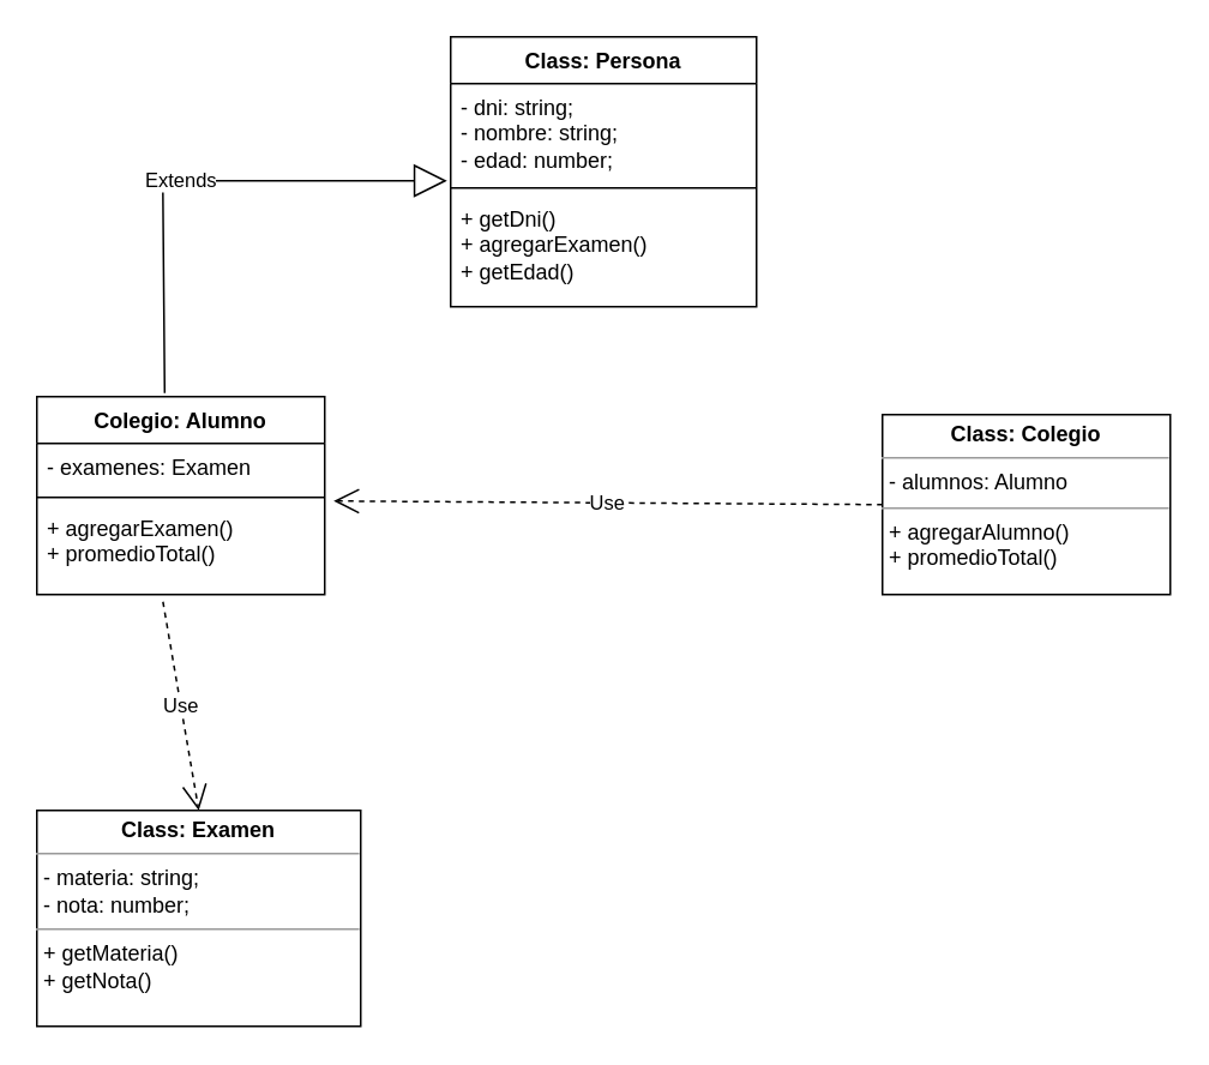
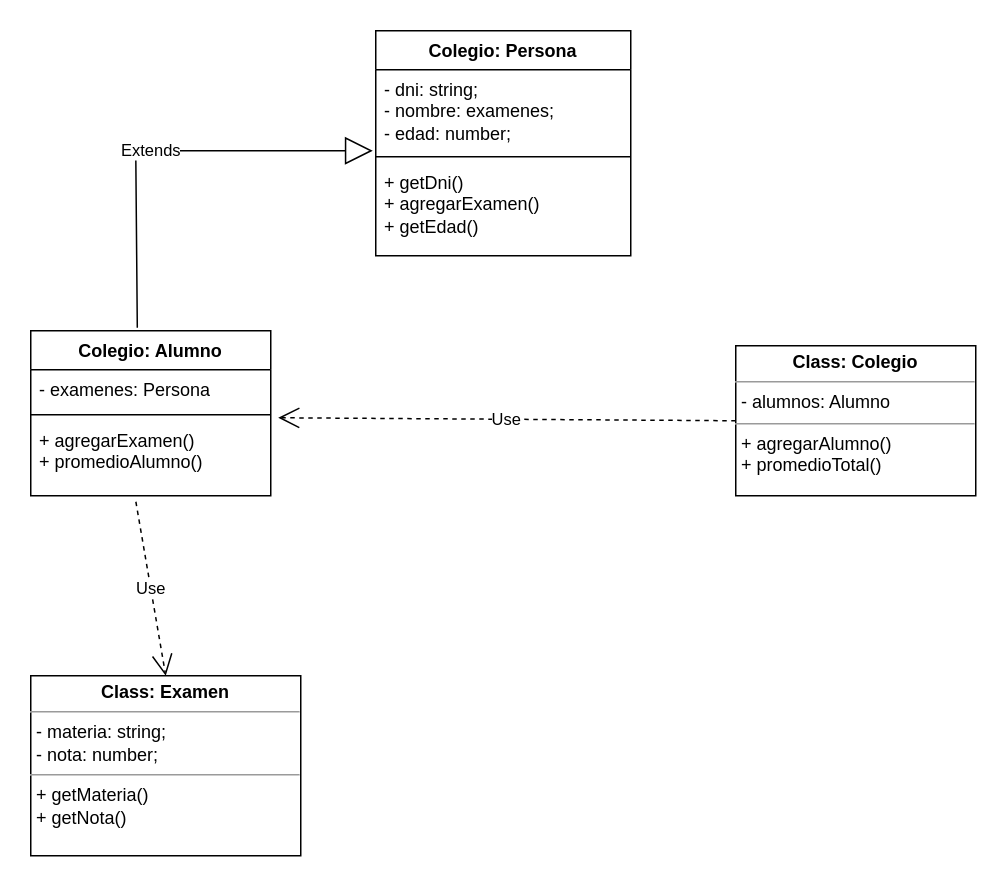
  <mxCell id="0" />
  <mxCell id="1" parent="0" />
  <mxCell id="2" value="Colegio: Alumno" style="swimlane;fontStyle=1;align=center;verticalAlign=top;childLayout=stackLayout;horizontal=1;startSize=26;horizontalStack=0;resizeParent=1;resizeParentMax=0;resizeLast=0;collapsible=1;marginBottom=0;whiteSpace=wrap;html=1;" vertex="1" parent="1"><mxGeometry x="20" y="220" width="160" height="110" as="geometry" /></mxCell>
- <mxCell id="3" value="- examenes: Examen" style="text;strokeColor=none;fillColor=none;align=left;verticalAlign=top;spacingLeft=4;spacingRight=4;overflow=hidden;rotatable=0;points=[[0,0.5],[1,0.5]];portConstraint=eastwest;whiteSpace=wrap;html=1;" vertex="1" parent="2"><mxGeometry y="26" width="160" height="26" as="geometry" /></mxCell>
+ <mxCell id="3" value="- examenes: Persona" style="text;strokeColor=none;fillColor=none;align=left;verticalAlign=top;spacingLeft=4;spacingRight=4;overflow=hidden;rotatable=0;points=[[0,0.5],[1,0.5]];portConstraint=eastwest;whiteSpace=wrap;html=1;" vertex="1" parent="2"><mxGeometry y="26" width="160" height="26" as="geometry" /></mxCell>
  <mxCell id="4" value="" style="line;strokeWidth=1;fillColor=none;align=left;verticalAlign=middle;spacingTop=-1;spacingLeft=3;spacingRight=3;rotatable=0;labelPosition=right;points=[];portConstraint=eastwest;strokeColor=inherit;" vertex="1" parent="2"><mxGeometry y="52" width="160" height="8" as="geometry" /></mxCell>
- <mxCell id="5" value="+ agregarExamen()&lt;br&gt;+ promedioTotal()" style="text;strokeColor=none;fillColor=none;align=left;verticalAlign=top;spacingLeft=4;spacingRight=4;overflow=hidden;rotatable=0;points=[[0,0.5],[1,0.5]];portConstraint=eastwest;whiteSpace=wrap;html=1;" vertex="1" parent="2"><mxGeometry y="60" width="160" height="50" as="geometry" /></mxCell>
- <mxCell id="6" value="Class: Persona" style="swimlane;fontStyle=1;align=center;verticalAlign=top;childLayout=stackLayout;horizontal=1;startSize=26;horizontalStack=0;resizeParent=1;resizeParentMax=0;resizeLast=0;collapsible=1;marginBottom=0;whiteSpace=wrap;html=1;" vertex="1" parent="1"><mxGeometry x="250" y="20" width="170" height="150" as="geometry"><mxRectangle x="320" y="60" width="130" height="30" as="alternateBounds" /></mxGeometry></mxCell>
- <mxCell id="7" value="- dni: string;&lt;br&gt;- nombre: string;&lt;br&gt;- edad: number;" style="text;strokeColor=none;fillColor=none;align=left;verticalAlign=top;spacingLeft=4;spacingRight=4;overflow=hidden;rotatable=0;points=[[0,0.5],[1,0.5]];portConstraint=eastwest;whiteSpace=wrap;html=1;" vertex="1" parent="6"><mxGeometry y="26" width="170" height="54" as="geometry" /></mxCell>
+ <mxCell id="5" value="+ agregarExamen()&lt;br&gt;+ promedioAlumno()" style="text;strokeColor=none;fillColor=none;align=left;verticalAlign=top;spacingLeft=4;spacingRight=4;overflow=hidden;rotatable=0;points=[[0,0.5],[1,0.5]];portConstraint=eastwest;whiteSpace=wrap;html=1;" vertex="1" parent="2"><mxGeometry y="60" width="160" height="50" as="geometry" /></mxCell>
+ <mxCell id="6" value="Colegio: Persona" style="swimlane;fontStyle=1;align=center;verticalAlign=top;childLayout=stackLayout;horizontal=1;startSize=26;horizontalStack=0;resizeParent=1;resizeParentMax=0;resizeLast=0;collapsible=1;marginBottom=0;whiteSpace=wrap;html=1;" vertex="1" parent="1"><mxGeometry x="250" y="20" width="170" height="150" as="geometry"><mxRectangle x="320" y="60" width="130" height="30" as="alternateBounds" /></mxGeometry></mxCell>
+ <mxCell id="7" value="- dni: string;&lt;br&gt;- nombre: examenes;&lt;br&gt;- edad: number;" style="text;strokeColor=none;fillColor=none;align=left;verticalAlign=top;spacingLeft=4;spacingRight=4;overflow=hidden;rotatable=0;points=[[0,0.5],[1,0.5]];portConstraint=eastwest;whiteSpace=wrap;html=1;" vertex="1" parent="6"><mxGeometry y="26" width="170" height="54" as="geometry" /></mxCell>
  <mxCell id="8" value="" style="line;strokeWidth=1;fillColor=none;align=left;verticalAlign=middle;spacingTop=-1;spacingLeft=3;spacingRight=3;rotatable=0;labelPosition=right;points=[];portConstraint=eastwest;strokeColor=inherit;" vertex="1" parent="6"><mxGeometry y="80" width="170" height="8" as="geometry" /></mxCell>
  <mxCell id="9" value="+ getDni()&lt;br&gt;+ agregarExamen()&lt;br&gt;+ getEdad()" style="text;strokeColor=none;fillColor=none;align=left;verticalAlign=top;spacingLeft=4;spacingRight=4;overflow=hidden;rotatable=0;points=[[0,0.5],[1,0.5]];portConstraint=eastwest;whiteSpace=wrap;html=1;" vertex="1" parent="6"><mxGeometry y="88" width="170" height="62" as="geometry" /></mxCell>
  <mxCell id="10" value="Extends" style="endArrow=block;endSize=16;endFill=0;html=1;rounded=0;exitX=0.444;exitY=-0.018;exitDx=0;exitDy=0;exitPerimeter=0;" edge="1" parent="1" source="2"><mxGeometry x="-0.074" width="160" relative="1" as="geometry"><mxPoint x="300" y="310" as="sourcePoint" /><mxPoint x="248" y="100" as="targetPoint" /><Array as="points"><mxPoint x="90" y="100" /></Array><mxPoint as="offset" /></mxGeometry></mxCell>
  <mxCell id="11" value="&lt;p style=&quot;margin:0px;margin-top:4px;text-align:center;&quot;&gt;&lt;b&gt;Class: Colegio&lt;/b&gt;&lt;/p&gt;&lt;hr size=&quot;1&quot;&gt;&lt;p style=&quot;margin:0px;margin-left:4px;&quot;&gt;- alumnos: Alumno&lt;/p&gt;&lt;hr size=&quot;1&quot;&gt;&lt;p style=&quot;margin:0px;margin-left:4px;&quot;&gt;+ agregarAlumno()&lt;/p&gt;&lt;p style=&quot;margin:0px;margin-left:4px;&quot;&gt;+ promedioTotal()&lt;/p&gt;" style="verticalAlign=top;align=left;overflow=fill;fontSize=12;fontFamily=Helvetica;html=1;whiteSpace=wrap;" vertex="1" parent="1"><mxGeometry x="490" y="230" width="160" height="100" as="geometry" /></mxCell>
  <mxCell id="12" value="Use" style="endArrow=open;endSize=12;dashed=1;html=1;rounded=0;entryX=1.031;entryY=1.231;entryDx=0;entryDy=0;entryPerimeter=0;exitX=0;exitY=0.5;exitDx=0;exitDy=0;" edge="1" parent="1" source="11" target="3"><mxGeometry width="160" relative="1" as="geometry"><mxPoint x="300" y="310" as="sourcePoint" /><mxPoint x="460" y="310" as="targetPoint" /></mxGeometry></mxCell>
  <mxCell id="13" value="&lt;p style=&quot;margin:0px;margin-top:4px;text-align:center;&quot;&gt;&lt;b&gt;Class: Examen&lt;/b&gt;&lt;/p&gt;&lt;hr size=&quot;1&quot;&gt;&lt;p style=&quot;margin:0px;margin-left:4px;&quot;&gt;- materia: string;&lt;/p&gt;&lt;p style=&quot;margin:0px;margin-left:4px;&quot;&gt;- nota: number;&lt;/p&gt;&lt;hr size=&quot;1&quot;&gt;&lt;p style=&quot;margin:0px;margin-left:4px;&quot;&gt;+ getMateria()&lt;/p&gt;&lt;p style=&quot;margin:0px;margin-left:4px;&quot;&gt;+ getNota()&lt;/p&gt;" style="verticalAlign=top;align=left;overflow=fill;fontSize=12;fontFamily=Helvetica;html=1;whiteSpace=wrap;" vertex="1" parent="1"><mxGeometry x="20" y="450" width="180" height="120" as="geometry" /></mxCell>
  <mxCell id="14" value="Use" style="endArrow=open;endSize=12;dashed=1;html=1;rounded=0;entryX=0.5;entryY=0;entryDx=0;entryDy=0;exitX=0.438;exitY=1.08;exitDx=0;exitDy=0;exitPerimeter=0;" edge="1" parent="1" source="5" target="13"><mxGeometry width="160" relative="1" as="geometry"><mxPoint x="500" y="290" as="sourcePoint" /><mxPoint x="195" y="288" as="targetPoint" /></mxGeometry></mxCell>
